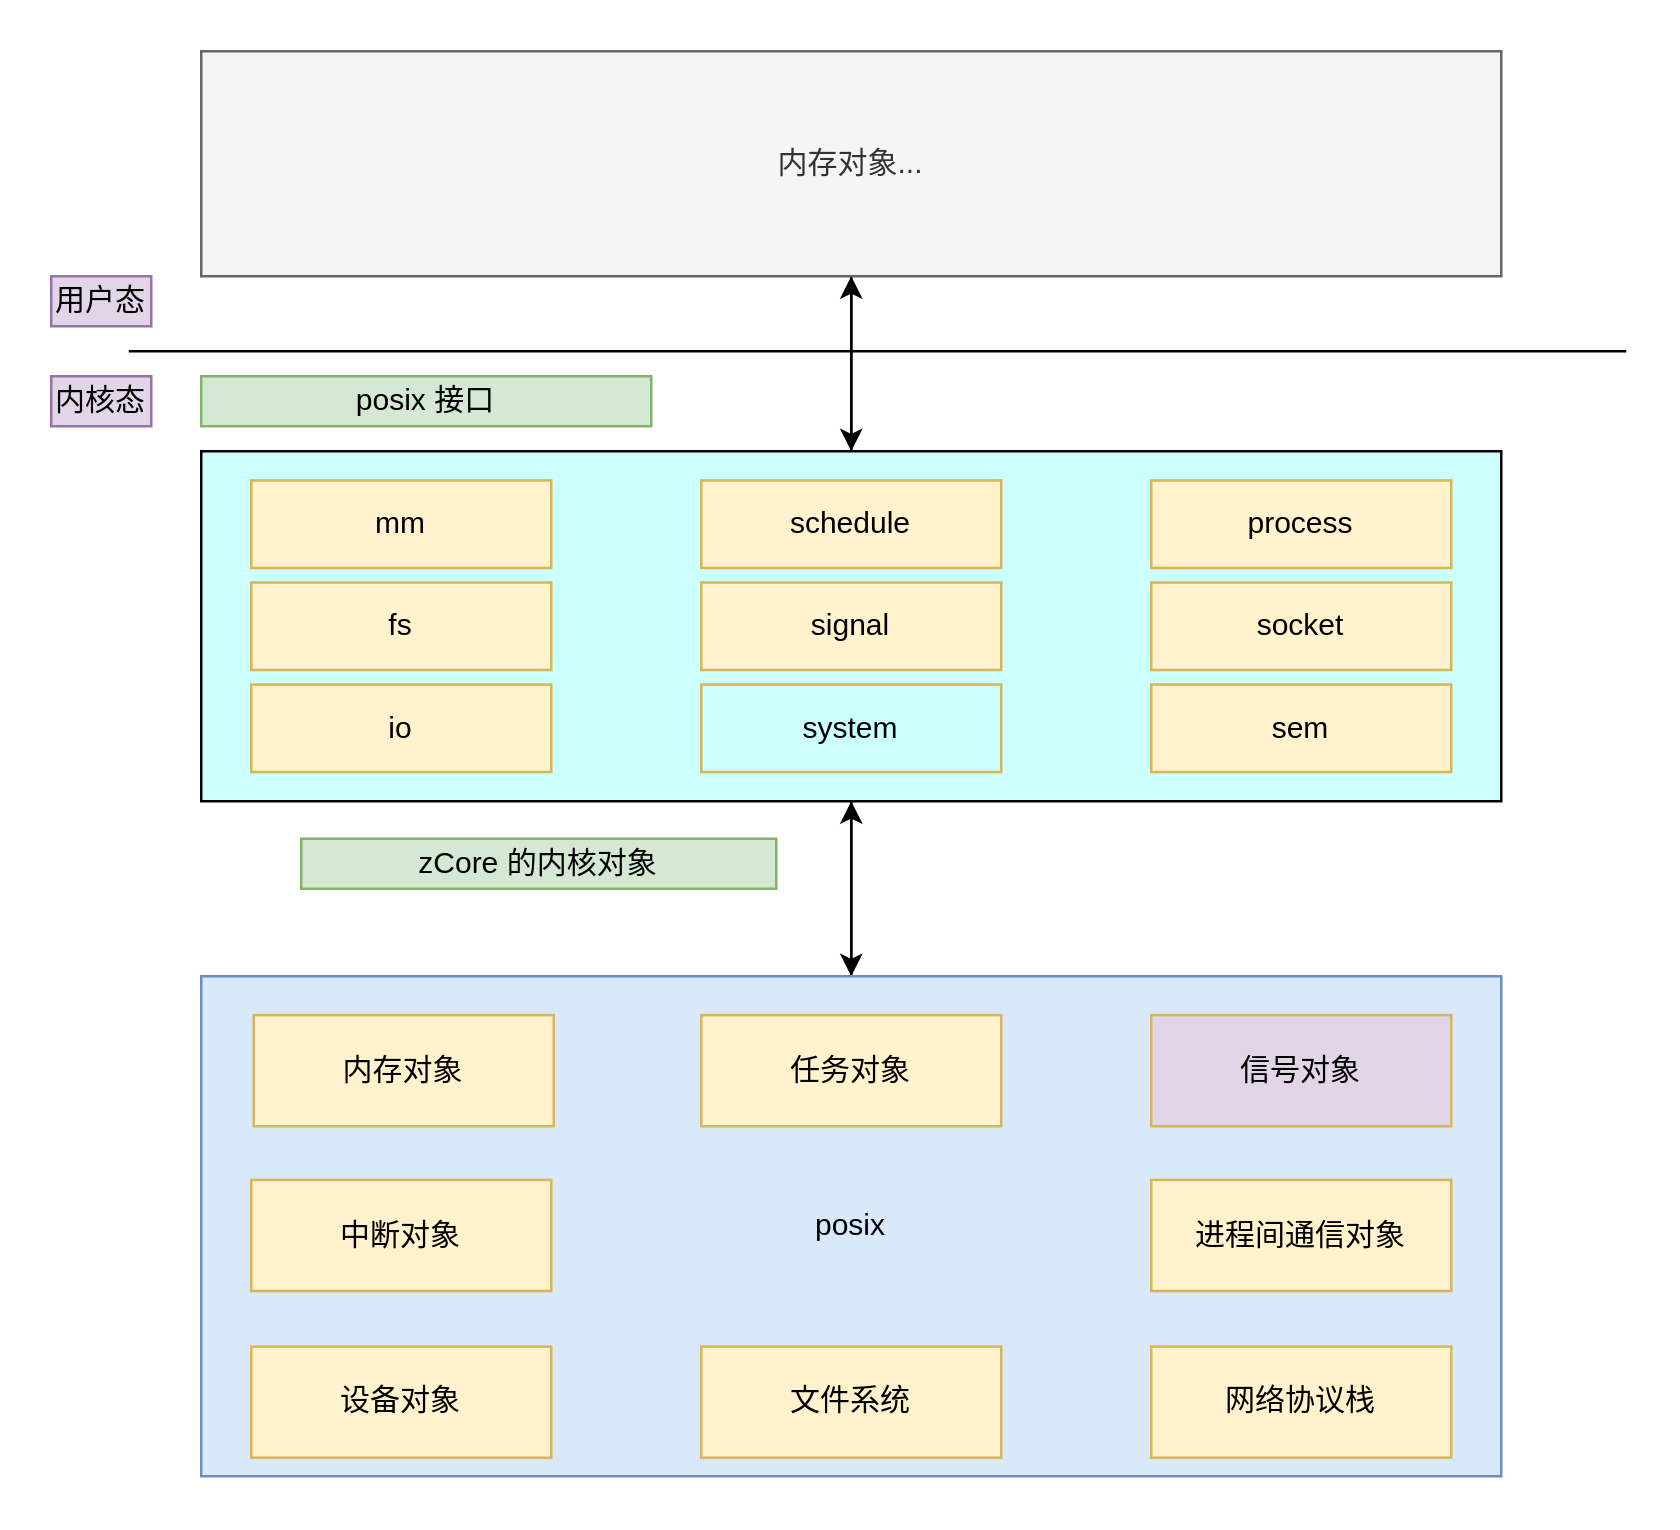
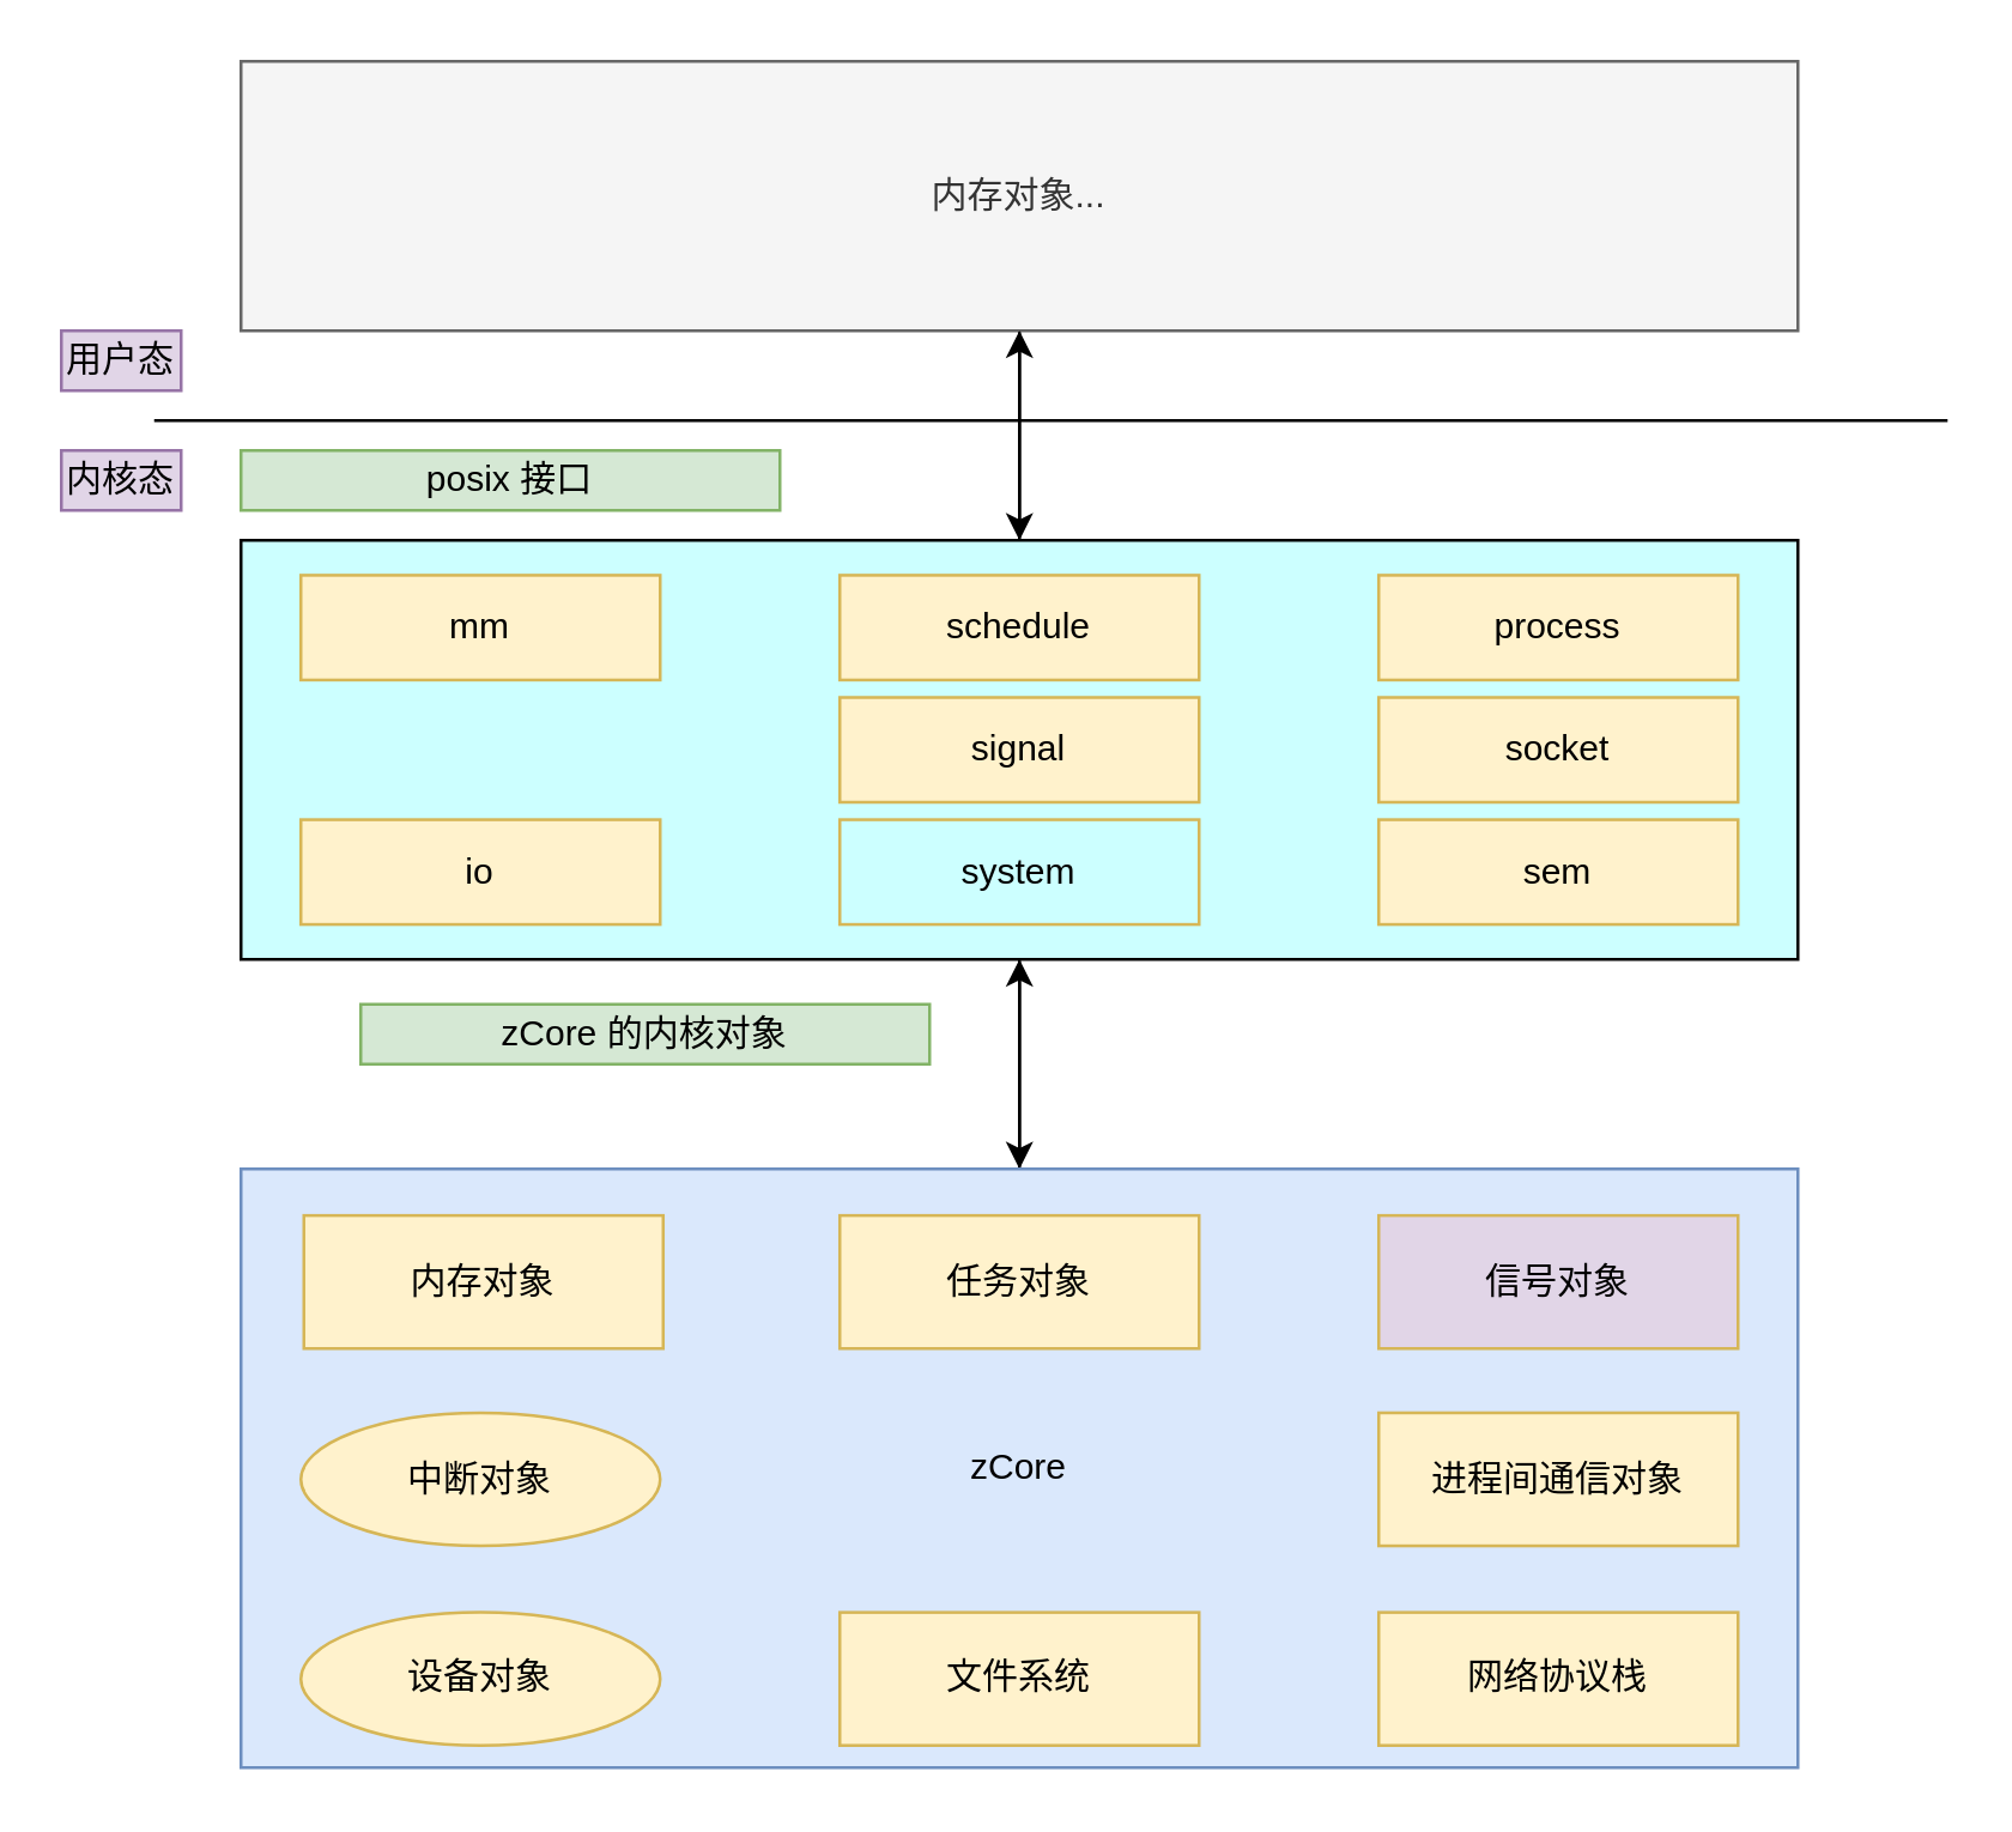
  <mxCell id="0" />
  <mxCell id="1" parent="0" />
  <mxCell id="2" style="edgeStyle=orthogonalEdgeStyle;rounded=0;orthogonalLoop=1;jettySize=auto;html=1;entryX=0.5;entryY=0;entryDx=0;entryDy=0;" edge="1" parent="1" source="3" target="13"><mxGeometry relative="1" as="geometry" /></mxCell>
  <mxCell id="3" value="内存对象..." style="rounded=0;whiteSpace=wrap;html=1;fillColor=#f5f5f5;strokeColor=#666666;fontColor=#333333;" vertex="1" parent="1"><mxGeometry x="80" y="20" width="520" height="90" as="geometry" /></mxCell>
  <mxCell id="4" style="edgeStyle=orthogonalEdgeStyle;rounded=0;orthogonalLoop=1;jettySize=auto;html=1;" edge="1" parent="1" source="13" target="24"><mxGeometry relative="1" as="geometry" /></mxCell>
  <mxCell id="5" style="edgeStyle=orthogonalEdgeStyle;rounded=0;orthogonalLoop=1;jettySize=auto;html=1;entryX=0.5;entryY=1;entryDx=0;entryDy=0;" edge="1" parent="1" source="13" target="3"><mxGeometry relative="1" as="geometry" /></mxCell>
  <mxCell id="6" style="edgeStyle=orthogonalEdgeStyle;rounded=0;orthogonalLoop=1;jettySize=auto;html=1;entryX=0.5;entryY=1;entryDx=0;entryDy=0;" edge="1" parent="1" source="24" target="13"><mxGeometry relative="1" as="geometry" /></mxCell>
  <mxCell id="7" value="posix 接口" style="text;html=1;strokeColor=#82b366;fillColor=#d5e8d4;align=center;verticalAlign=middle;whiteSpace=wrap;rounded=0;" vertex="1" parent="1"><mxGeometry x="80" y="150" width="180" height="20" as="geometry" /></mxCell>
  <mxCell id="8" value="zCore 的内核对象" style="text;html=1;strokeColor=#82b366;fillColor=#d5e8d4;align=center;verticalAlign=middle;whiteSpace=wrap;rounded=0;" vertex="1" parent="1"><mxGeometry x="120" y="335" width="190" height="20" as="geometry" /></mxCell>
  <mxCell id="9" value="" style="endArrow=none;html=1;" edge="1" parent="1"><mxGeometry width="50" height="50" relative="1" as="geometry"><mxPoint x="51" y="140" as="sourcePoint" /><mxPoint x="650" y="140" as="targetPoint" /></mxGeometry></mxCell>
  <mxCell id="10" value="用户态" style="text;html=1;strokeColor=#9673a6;fillColor=#e1d5e7;align=center;verticalAlign=middle;whiteSpace=wrap;rounded=0;" vertex="1" parent="1"><mxGeometry x="20" y="110" width="40" height="20" as="geometry" /></mxCell>
  <mxCell id="11" value="内核态" style="text;html=1;strokeColor=#9673a6;fillColor=#e1d5e7;align=center;verticalAlign=middle;whiteSpace=wrap;rounded=0;" vertex="1" parent="1"><mxGeometry x="20" y="150" width="40" height="20" as="geometry" /></mxCell>
  <mxCell id="12" value="" style="group" vertex="1" connectable="0" parent="1"><mxGeometry x="80" y="180" width="520" height="140" as="geometry" /></mxCell>
  <mxCell id="13" value="" style="rounded=0;whiteSpace=wrap;html=1;fillColor=#CCFFFF;" vertex="1" parent="12"><mxGeometry width="520" height="140" as="geometry" /></mxCell>
  <mxCell id="14" value="mm" style="rounded=0;whiteSpace=wrap;html=1;fillColor=#fff2cc;strokeColor=#d6b656;" vertex="1" parent="12"><mxGeometry x="20" y="11.667" width="120" height="35" as="geometry" /></mxCell>
- <mxCell id="15" value="fs" style="rounded=0;whiteSpace=wrap;html=1;fillColor=#fff2cc;strokeColor=#d6b656;" vertex="1" parent="12"><mxGeometry x="20" y="52.5" width="120" height="35" as="geometry" /></mxCell>
  <mxCell id="16" value="schedule" style="rounded=0;whiteSpace=wrap;html=1;fillColor=#fff2cc;strokeColor=#d6b656;" vertex="1" parent="12"><mxGeometry x="200" y="11.667" width="120" height="35" as="geometry" /></mxCell>
  <mxCell id="17" value="process" style="rounded=0;whiteSpace=wrap;html=1;fillColor=#fff2cc;strokeColor=#d6b656;" vertex="1" parent="12"><mxGeometry x="380" y="11.667" width="120" height="35" as="geometry" /></mxCell>
  <mxCell id="18" value="io" style="rounded=0;whiteSpace=wrap;html=1;fillColor=#fff2cc;strokeColor=#d6b656;" vertex="1" parent="12"><mxGeometry x="20" y="93.333" width="120" height="35" as="geometry" /></mxCell>
  <mxCell id="19" value="system" style="rounded=0;whiteSpace=wrap;html=1;fillColor=#ccffff;strokeColor=#d6b656;" vertex="1" parent="12"><mxGeometry x="200" y="93.333" width="120" height="35" as="geometry" /></mxCell>
  <mxCell id="20" value="sem" style="rounded=0;whiteSpace=wrap;html=1;fillColor=#fff2cc;strokeColor=#d6b656;" vertex="1" parent="12"><mxGeometry x="380" y="93.333" width="120" height="35" as="geometry" /></mxCell>
  <mxCell id="21" value="socket" style="rounded=0;whiteSpace=wrap;html=1;fillColor=#fff2cc;strokeColor=#d6b656;" vertex="1" parent="12"><mxGeometry x="380" y="52.5" width="120" height="35" as="geometry" /></mxCell>
  <mxCell id="22" value="signal" style="rounded=0;whiteSpace=wrap;html=1;fillColor=#fff2cc;strokeColor=#d6b656;" vertex="1" parent="12"><mxGeometry x="200" y="52.5" width="120" height="35" as="geometry" /></mxCell>
  <mxCell id="23" value="" style="group" vertex="1" connectable="0" parent="1"><mxGeometry x="80" y="390" width="520" height="200" as="geometry" /></mxCell>
- <mxCell id="24" value="posix" style="rounded=0;whiteSpace=wrap;html=1;fillColor=#dae8fc;strokeColor=#6c8ebf;" vertex="1" parent="23"><mxGeometry width="520" height="200" as="geometry" /></mxCell>
+ <mxCell id="24" value="zCore" style="rounded=0;whiteSpace=wrap;html=1;fillColor=#dae8fc;strokeColor=#6c8ebf;" vertex="1" parent="23"><mxGeometry width="520" height="200" as="geometry" /></mxCell>
  <mxCell id="25" value="网络协议栈" style="rounded=0;whiteSpace=wrap;html=1;fillColor=#fff2cc;strokeColor=#d6b656;" vertex="1" parent="23"><mxGeometry x="380" y="148.148" width="120" height="44.444" as="geometry" /></mxCell>
  <mxCell id="26" value="文件系统" style="rounded=0;whiteSpace=wrap;html=1;fillColor=#fff2cc;strokeColor=#d6b656;" vertex="1" parent="23"><mxGeometry x="200" y="148.148" width="120" height="44.444" as="geometry" /></mxCell>
- <mxCell id="27" value="设备对象" style="rounded=0;whiteSpace=wrap;html=1;fillColor=#fff2cc;strokeColor=#d6b656;" vertex="1" parent="23"><mxGeometry x="20" y="148.148" width="120" height="44.444" as="geometry" /></mxCell>
+ <mxCell id="27" value="设备对象" style="ellipse;whiteSpace=wrap;html=1;fillColor=#fff2cc;strokeColor=#d6b656;" vertex="1" parent="23"><mxGeometry x="20" y="148.148" width="120" height="44.444" as="geometry" /></mxCell>
  <mxCell id="28" value="内存对象" style="rounded=0;whiteSpace=wrap;html=1;fillColor=#fff2cc;strokeColor=#d6b656;" vertex="1" parent="23"><mxGeometry x="21" y="15.556" width="120" height="44.444" as="geometry" /></mxCell>
  <mxCell id="29" value="任务对象" style="rounded=0;whiteSpace=wrap;html=1;fillColor=#fff2cc;strokeColor=#d6b656;" vertex="1" parent="23"><mxGeometry x="200" y="15.556" width="120" height="44.444" as="geometry" /></mxCell>
  <mxCell id="30" value="信号对象" style="rounded=0;whiteSpace=wrap;html=1;fillColor=#e1d5e7;strokeColor=#d6b656;" vertex="1" parent="23"><mxGeometry x="380" y="15.556" width="120" height="44.444" as="geometry" /></mxCell>
- <mxCell id="31" value="中断对象" style="rounded=0;whiteSpace=wrap;html=1;fillColor=#fff2cc;strokeColor=#d6b656;" vertex="1" parent="23"><mxGeometry x="20" y="81.481" width="120" height="44.444" as="geometry" /></mxCell>
+ <mxCell id="31" value="中断对象" style="ellipse;whiteSpace=wrap;html=1;fillColor=#fff2cc;strokeColor=#d6b656;" vertex="1" parent="23"><mxGeometry x="20" y="81.481" width="120" height="44.444" as="geometry" /></mxCell>
  <mxCell id="32" value="进程间通信对象" style="rounded=0;whiteSpace=wrap;html=1;fillColor=#fff2cc;strokeColor=#d6b656;" vertex="1" parent="23"><mxGeometry x="380" y="81.481" width="120" height="44.444" as="geometry" /></mxCell>
